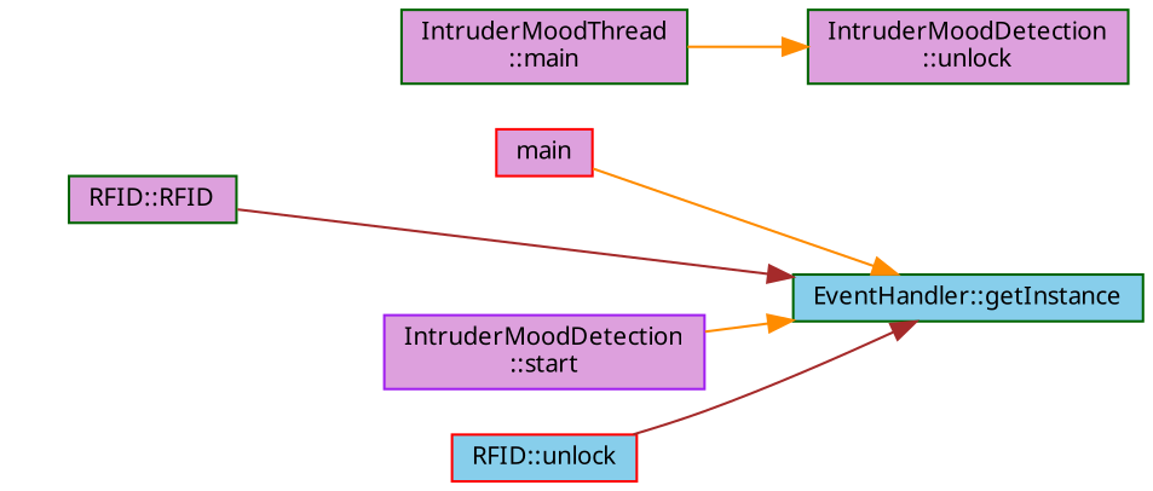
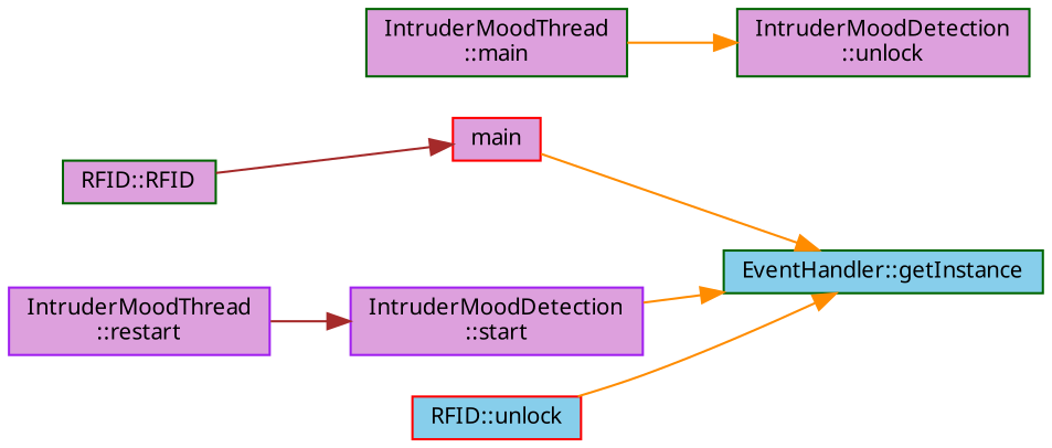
  digraph {
    fontname="Noto Sans"
    rankdir=RL
    node [color=darkgreen fillcolor=plum fontname="Noto Sans" fontsize=10 shape=box style=filled]
    edge [color=darkorange dir=back fontname="Noto Sans" fontsize=10 labelfontname=Helvetica labelfontsize=10 style=solid]
    n1 [fillcolor=skyblue fontcolor=black height=0.2 label="EventHandler::getInstance" width=0.4]
    n2 [color=red height=0.2 label=main width=0.4]
    n3 [height=0.2 label="RFID::RFID" width=0.4]
    n4 [color=purple height=0.2 label="IntruderMoodDetection\l::start" width=0.4]
    n5 [color=red fillcolor=skyblue height=0.2 label="RFID::unlock" width=0.4]
+   n6 [color=purple height=0.2 label="IntruderMoodThread\l::restart" width=0.4]
    n7 [height=0.2 label="IntruderMoodDetection\l::unlock" width=0.4]
    n8 [height=0.2 label="IntruderMoodThread\l::main" width=0.4]
    n1 -> n2
-   n1 -> n3 [color=brown]
+   n2 -> n3 [color=brown]
    n1 -> n4
-   n1 -> n5 [color=brown]
+   n1 -> n5
+   n4 -> n6 [color=brown]
    n7 -> n8
  }
